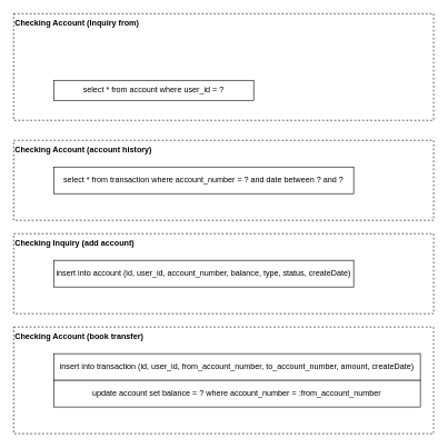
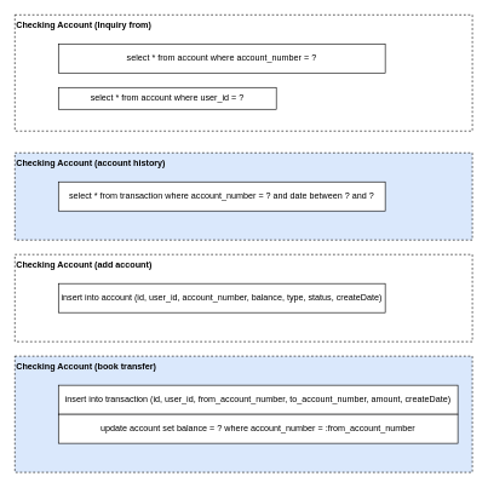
  <mxCell id="0" />
  <mxCell id="1" parent="0" />
- <mxCell id="2" value="Checking Account (account history)" style="rounded=0;whiteSpace=wrap;html=1;align=left;verticalAlign=top;dashed=1;fontStyle=1" vertex="1" parent="1"><mxGeometry x="20" y="210" width="630" height="120" as="geometry" /></mxCell>
+ <mxCell id="2" value="Checking Account (account history)" style="rounded=0;whiteSpace=wrap;html=1;align=left;verticalAlign=top;dashed=1;fontStyle=1;fillColor=#dae8fc;" vertex="1" parent="1"><mxGeometry x="20" y="210" width="630" height="120" as="geometry" /></mxCell>
  <mxCell id="3" value="select * from transaction where account_number = ? and date between ? and ?" style="rounded=0;whiteSpace=wrap;html=1;" vertex="1" parent="1"><mxGeometry x="80" y="250" width="450" height="40" as="geometry" /></mxCell>
  <mxCell id="4" value="Checking Account (Inquiry from)" style="rounded=0;whiteSpace=wrap;html=1;align=left;verticalAlign=top;dashed=1;fontStyle=1" vertex="1" parent="1"><mxGeometry x="20" y="20" width="630" height="160" as="geometry" /></mxCell>
+ <mxCell id="5" value="select * from account where account_number = ?" style="rounded=0;whiteSpace=wrap;html=1;" vertex="1" parent="1"><mxGeometry x="80" y="60" width="450" height="40" as="geometry" /></mxCell>
  <mxCell id="6" value="select * from account where user_id = ?" style="rounded=0;whiteSpace=wrap;html=1;" vertex="1" parent="1"><mxGeometry x="80" y="120" width="300" height="30" as="geometry" /></mxCell>
- <mxCell id="7" value="Checking Inquiry (add account)" style="rounded=0;whiteSpace=wrap;html=1;align=left;verticalAlign=top;dashed=1;fontStyle=1" vertex="1" parent="1"><mxGeometry x="20" y="350" width="630" height="120" as="geometry" /></mxCell>
+ <mxCell id="7" value="Checking Account (add account)" style="rounded=0;whiteSpace=wrap;html=1;align=left;verticalAlign=top;dashed=1;fontStyle=1" vertex="1" parent="1"><mxGeometry x="20" y="350" width="630" height="120" as="geometry" /></mxCell>
  <mxCell id="8" value="insert into account (id, user_id, account_number, balance, type, status, createDate)" style="rounded=0;whiteSpace=wrap;html=1;" vertex="1" parent="1"><mxGeometry x="80" y="390" width="450" height="40" as="geometry" /></mxCell>
- <mxCell id="9" value="Checking Account (book transfer)" style="rounded=0;whiteSpace=wrap;html=1;align=left;verticalAlign=top;dashed=1;fontStyle=1" vertex="1" parent="1"><mxGeometry x="20" y="490" width="630" height="160" as="geometry" /></mxCell>
+ <mxCell id="9" value="Checking Account (book transfer)" style="rounded=0;whiteSpace=wrap;html=1;align=left;verticalAlign=top;dashed=1;fontStyle=1;fillColor=#dae8fc;" vertex="1" parent="1"><mxGeometry x="20" y="490" width="630" height="160" as="geometry" /></mxCell>
  <mxCell id="10" value="insert into transaction (id, user_id, from_account_number, to_account_number, amount, createDate)" style="rounded=0;whiteSpace=wrap;html=1;" vertex="1" parent="1"><mxGeometry x="80" y="530" width="550" height="40" as="geometry" /></mxCell>
  <mxCell id="11" value="update account set balance = ? where account_number = :from_account_number" style="rounded=0;whiteSpace=wrap;html=1;" vertex="1" parent="1"><mxGeometry x="80" y="570" width="550" height="40" as="geometry" /></mxCell>
